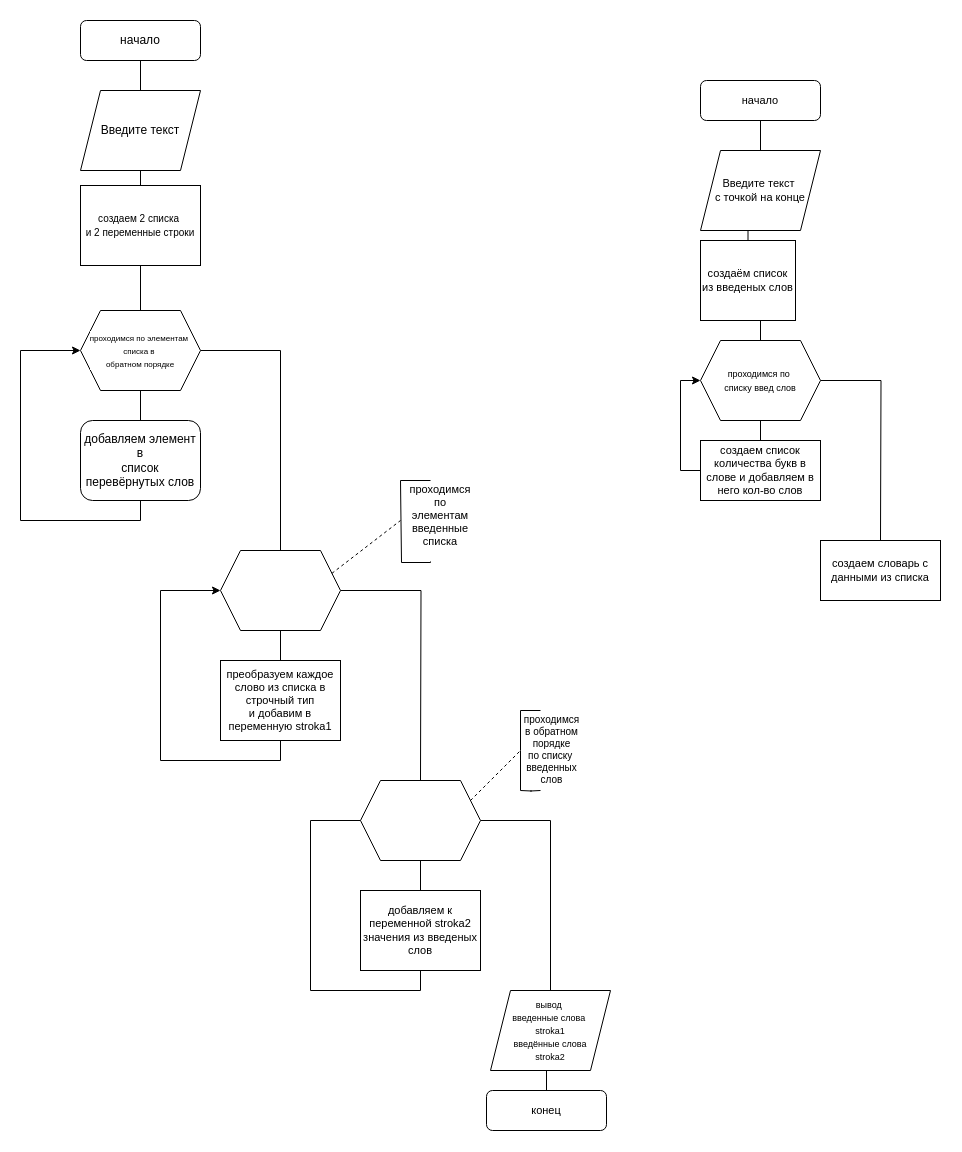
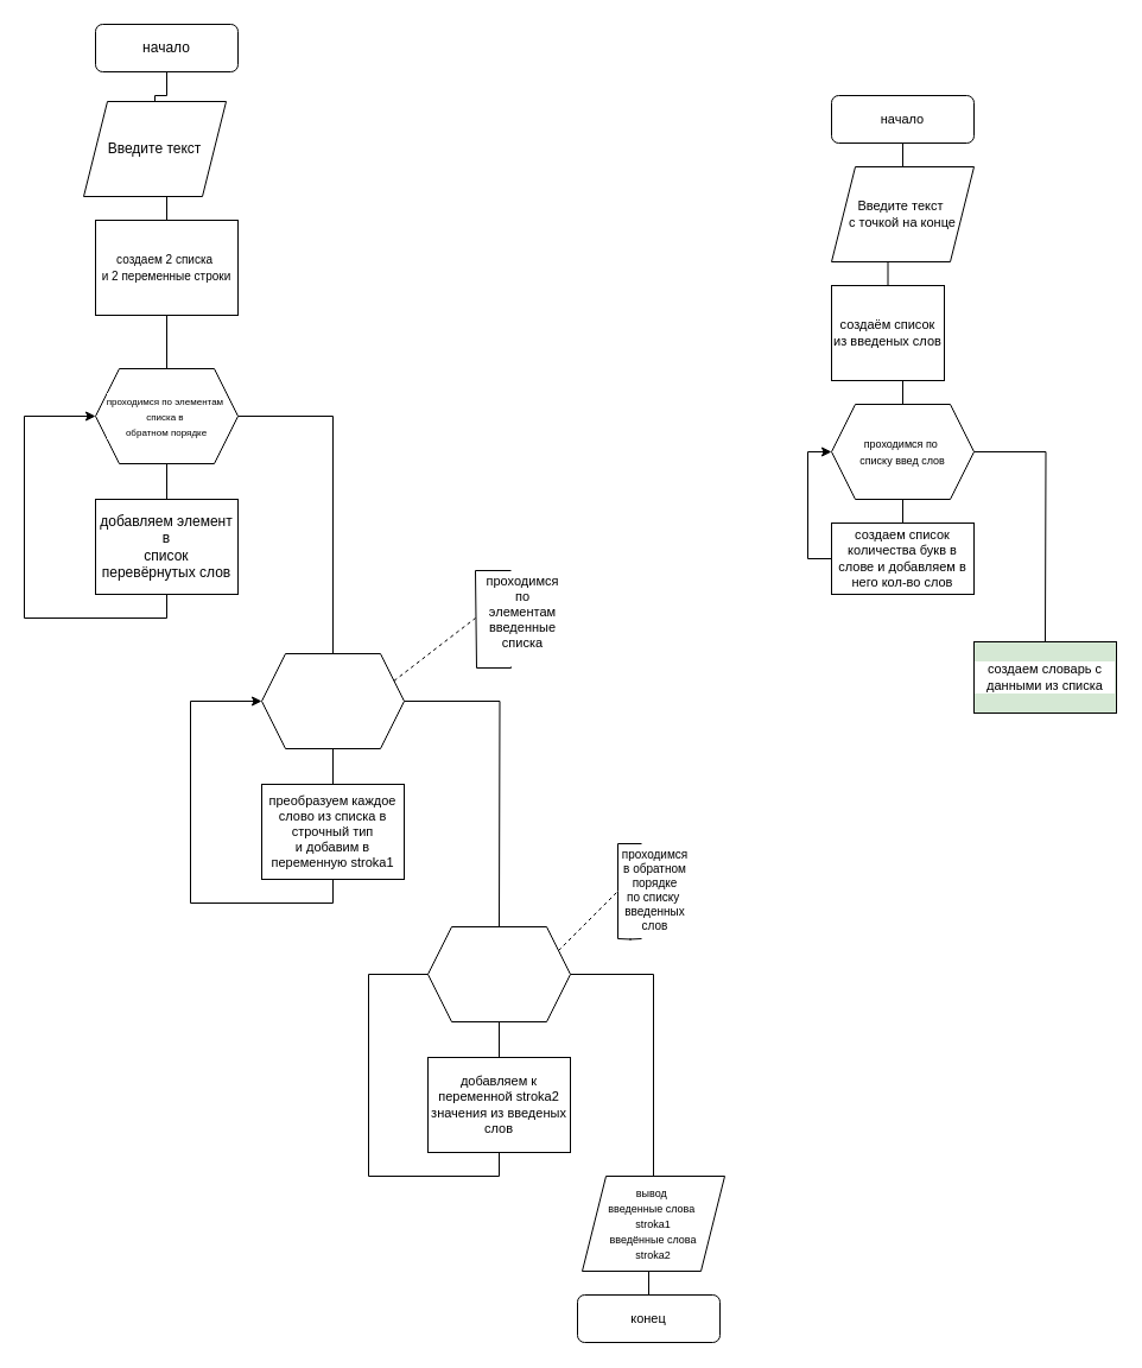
  <mxCell id="0" />
  <mxCell id="1" parent="0" />
  <mxCell id="2" style="edgeStyle=orthogonalEdgeStyle;rounded=0;orthogonalLoop=1;jettySize=auto;html=1;exitX=0.5;exitY=1;exitDx=0;exitDy=0;endArrow=none;endFill=0;" parent="1" source="3" target="5" edge="1"><mxGeometry relative="1" as="geometry" /></mxCell>
  <mxCell id="3" value="начало" style="rounded=1;whiteSpace=wrap;html=1;" parent="1" vertex="1"><mxGeometry x="80" y="20" width="120" height="40" as="geometry" /></mxCell>
  <mxCell id="4" style="edgeStyle=orthogonalEdgeStyle;shape=connector;rounded=0;orthogonalLoop=1;jettySize=auto;html=1;exitX=0.5;exitY=1;exitDx=0;exitDy=0;entryX=0.5;entryY=0;entryDx=0;entryDy=0;strokeColor=default;align=center;verticalAlign=middle;fontFamily=Helvetica;fontSize=11;fontColor=default;labelBackgroundColor=default;endArrow=none;endFill=0;" parent="1" source="5" target="7" edge="1"><mxGeometry relative="1" as="geometry" /></mxCell>
- <mxCell id="5" value="Введите текст" style="shape=parallelogram;perimeter=parallelogramPerimeter;whiteSpace=wrap;html=1;fixedSize=1;" parent="1" vertex="1"><mxGeometry x="80" y="90" width="120" height="80" as="geometry" /></mxCell>
+ <mxCell id="5" value="Введите текст" style="shape=parallelogram;perimeter=parallelogramPerimeter;whiteSpace=wrap;html=1;fixedSize=1;" parent="1" vertex="1"><mxGeometry x="70" y="85" width="120" height="80" as="geometry" /></mxCell>
  <mxCell id="6" style="edgeStyle=orthogonalEdgeStyle;shape=connector;rounded=0;orthogonalLoop=1;jettySize=auto;html=1;exitX=0.5;exitY=1;exitDx=0;exitDy=0;entryX=0.5;entryY=0;entryDx=0;entryDy=0;strokeColor=default;align=center;verticalAlign=middle;fontFamily=Helvetica;fontSize=11;fontColor=default;labelBackgroundColor=default;endArrow=none;endFill=0;" parent="1" source="7" target="10" edge="1"><mxGeometry relative="1" as="geometry" /></mxCell>
  <mxCell id="7" value="&lt;font size=&quot;1&quot;&gt;создаем 2 списка&amp;nbsp;&lt;/font&gt;&lt;div&gt;&lt;font size=&quot;1&quot;&gt;и 2 переменные строки&lt;/font&gt;&lt;/div&gt;" style="rounded=0;whiteSpace=wrap;html=1;fontFamily=Helvetica;fontSize=11;fontColor=default;labelBackgroundColor=default;" parent="1" vertex="1"><mxGeometry x="80" y="185" width="120" height="80" as="geometry" /></mxCell>
  <mxCell id="8" style="edgeStyle=orthogonalEdgeStyle;rounded=0;orthogonalLoop=1;jettySize=auto;html=1;exitX=0.5;exitY=1;exitDx=0;exitDy=0;entryX=0.5;entryY=0;entryDx=0;entryDy=0;endArrow=none;endFill=0;" edge="1" parent="1" source="10" target="12"><mxGeometry relative="1" as="geometry" /></mxCell>
  <mxCell id="9" style="edgeStyle=orthogonalEdgeStyle;shape=connector;rounded=0;orthogonalLoop=1;jettySize=auto;html=1;exitX=1;exitY=0.5;exitDx=0;exitDy=0;strokeColor=default;align=center;verticalAlign=middle;fontFamily=Helvetica;fontSize=11;fontColor=default;labelBackgroundColor=default;endArrow=none;endFill=0;" edge="1" parent="1" source="10" target="15"><mxGeometry relative="1" as="geometry"><mxPoint x="280" y="540" as="targetPoint" /></mxGeometry></mxCell>
  <mxCell id="10" value="&lt;font style=&quot;font-size: 8px;&quot;&gt;проходимся по элементам&amp;nbsp;&lt;/font&gt;&lt;div&gt;&lt;font style=&quot;font-size: 8px;&quot;&gt;списка в&amp;nbsp;&lt;/font&gt;&lt;/div&gt;&lt;div&gt;&lt;font style=&quot;font-size: 8px;&quot;&gt;обратном порядке&lt;/font&gt;&lt;/div&gt;" style="shape=hexagon;perimeter=hexagonPerimeter2;whiteSpace=wrap;html=1;fixedSize=1;fontFamily=Helvetica;fontSize=11;fontColor=default;labelBackgroundColor=default;" parent="1" vertex="1"><mxGeometry x="80" y="310" width="120" height="80" as="geometry" /></mxCell>
  <mxCell id="11" style="edgeStyle=orthogonalEdgeStyle;shape=connector;rounded=0;orthogonalLoop=1;jettySize=auto;html=1;exitX=0.5;exitY=1;exitDx=0;exitDy=0;entryX=0;entryY=0.5;entryDx=0;entryDy=0;strokeColor=default;align=center;verticalAlign=middle;fontFamily=Helvetica;fontSize=11;fontColor=default;labelBackgroundColor=default;endArrow=classic;endFill=1;" edge="1" parent="1" source="12" target="10"><mxGeometry relative="1" as="geometry"><Array as="points"><mxPoint x="140" y="520" /><mxPoint x="20" y="520" /><mxPoint x="20" y="350" /></Array></mxGeometry></mxCell>
- <mxCell id="12" value="добавляем элемент в&lt;div&gt;список перевёрнутых слов&lt;/div&gt;" style="whiteSpace=wrap;html=1;rounded=1;" vertex="1" parent="1"><mxGeometry x="80" y="420" width="120" height="80" as="geometry" /></mxCell>
+ <mxCell id="12" value="добавляем элемент в&lt;div&gt;список перевёрнутых слов&lt;/div&gt;" style="rounded=0;whiteSpace=wrap;html=1;" vertex="1" parent="1"><mxGeometry x="80" y="420" width="120" height="80" as="geometry" /></mxCell>
  <mxCell id="13" style="edgeStyle=orthogonalEdgeStyle;shape=connector;rounded=0;orthogonalLoop=1;jettySize=auto;html=1;exitX=0.5;exitY=1;exitDx=0;exitDy=0;entryX=0.5;entryY=0;entryDx=0;entryDy=0;strokeColor=default;align=center;verticalAlign=middle;fontFamily=Helvetica;fontSize=11;fontColor=default;labelBackgroundColor=default;endArrow=none;endFill=0;" edge="1" parent="1" source="15" target="21"><mxGeometry relative="1" as="geometry" /></mxCell>
  <mxCell id="14" style="edgeStyle=orthogonalEdgeStyle;shape=connector;rounded=0;orthogonalLoop=1;jettySize=auto;html=1;exitX=1;exitY=0.5;exitDx=0;exitDy=0;strokeColor=default;align=center;verticalAlign=middle;fontFamily=Helvetica;fontSize=11;fontColor=default;labelBackgroundColor=default;endArrow=none;endFill=0;" edge="1" parent="1" source="15"><mxGeometry relative="1" as="geometry"><mxPoint x="420" y="780" as="targetPoint" /></mxGeometry></mxCell>
  <mxCell id="15" value="" style="shape=hexagon;perimeter=hexagonPerimeter2;whiteSpace=wrap;html=1;fixedSize=1;fontFamily=Helvetica;fontSize=11;fontColor=default;labelBackgroundColor=default;" vertex="1" parent="1"><mxGeometry x="220" y="550" width="120" height="80" as="geometry" /></mxCell>
  <mxCell id="16" value="" style="endArrow=none;dashed=1;html=1;rounded=0;strokeColor=default;align=center;verticalAlign=middle;fontFamily=Helvetica;fontSize=11;fontColor=default;labelBackgroundColor=default;exitX=1;exitY=0.25;exitDx=0;exitDy=0;" edge="1" parent="1" source="15"><mxGeometry width="50" height="50" relative="1" as="geometry"><mxPoint x="210" y="560" as="sourcePoint" /><mxPoint x="400" y="520" as="targetPoint" /><Array as="points" /></mxGeometry></mxCell>
  <mxCell id="17" value="&lt;font&gt;проходимся по элементам введенные списка&lt;/font&gt;" style="text;html=1;align=center;verticalAlign=middle;whiteSpace=wrap;rounded=0;fontFamily=Helvetica;fontSize=11;fontColor=default;labelBackgroundColor=default;" vertex="1" parent="1"><mxGeometry x="410" y="500" width="60" height="30" as="geometry" /></mxCell>
  <mxCell id="18" value="" style="endArrow=none;html=1;rounded=0;strokeColor=default;align=center;verticalAlign=middle;fontFamily=Helvetica;fontSize=11;fontColor=default;labelBackgroundColor=default;edgeStyle=orthogonalEdgeStyle;" edge="1" parent="1"><mxGeometry width="50" height="50" relative="1" as="geometry"><mxPoint x="430" y="561" as="sourcePoint" /><mxPoint x="400" y="480" as="targetPoint" /><Array as="points"><mxPoint x="401" y="562" /><mxPoint x="401" y="480" /></Array></mxGeometry></mxCell>
  <mxCell id="19" value="" style="endArrow=none;html=1;rounded=0;strokeColor=default;align=center;verticalAlign=middle;fontFamily=Helvetica;fontSize=11;fontColor=default;labelBackgroundColor=default;edgeStyle=orthogonalEdgeStyle;" edge="1" parent="1"><mxGeometry width="50" height="50" relative="1" as="geometry"><mxPoint x="430" y="480" as="sourcePoint" /><mxPoint x="400" y="480" as="targetPoint" /></mxGeometry></mxCell>
  <mxCell id="20" style="edgeStyle=orthogonalEdgeStyle;shape=connector;rounded=0;orthogonalLoop=1;jettySize=auto;html=1;exitX=0.5;exitY=1;exitDx=0;exitDy=0;entryX=0;entryY=0.5;entryDx=0;entryDy=0;strokeColor=default;align=center;verticalAlign=middle;fontFamily=Helvetica;fontSize=11;fontColor=default;labelBackgroundColor=default;endArrow=classic;endFill=1;" edge="1" parent="1" source="21" target="15"><mxGeometry relative="1" as="geometry"><Array as="points"><mxPoint x="280" y="760" /><mxPoint x="160" y="760" /><mxPoint x="160" y="590" /></Array></mxGeometry></mxCell>
  <mxCell id="21" value="преобразуем каждое слово из списка в строчный тип&lt;div&gt;и добавим в переменную stroka1&lt;/div&gt;" style="rounded=0;whiteSpace=wrap;html=1;fontFamily=Helvetica;fontSize=11;fontColor=default;labelBackgroundColor=default;" vertex="1" parent="1"><mxGeometry x="220" y="660" width="120" height="80" as="geometry" /></mxCell>
  <mxCell id="22" style="edgeStyle=orthogonalEdgeStyle;shape=connector;rounded=0;orthogonalLoop=1;jettySize=auto;html=1;exitX=0.5;exitY=1;exitDx=0;exitDy=0;entryX=0.5;entryY=0;entryDx=0;entryDy=0;strokeColor=default;align=center;verticalAlign=middle;fontFamily=Helvetica;fontSize=11;fontColor=default;labelBackgroundColor=default;endArrow=none;endFill=0;" edge="1" parent="1" source="24" target="30"><mxGeometry relative="1" as="geometry" /></mxCell>
  <mxCell id="23" style="edgeStyle=orthogonalEdgeStyle;shape=connector;rounded=0;orthogonalLoop=1;jettySize=auto;html=1;exitX=1;exitY=0.5;exitDx=0;exitDy=0;strokeColor=default;align=center;verticalAlign=middle;fontFamily=Helvetica;fontSize=11;fontColor=default;labelBackgroundColor=default;endArrow=none;endFill=0;" edge="1" parent="1" source="24" target="32"><mxGeometry relative="1" as="geometry"><mxPoint x="550" y="1020" as="targetPoint" /></mxGeometry></mxCell>
  <mxCell id="24" value="" style="shape=hexagon;perimeter=hexagonPerimeter2;whiteSpace=wrap;html=1;fixedSize=1;fontFamily=Helvetica;fontSize=11;fontColor=default;labelBackgroundColor=default;" vertex="1" parent="1"><mxGeometry x="360" y="780" width="120" height="80" as="geometry" /></mxCell>
  <mxCell id="25" value="" style="endArrow=none;dashed=1;html=1;rounded=0;strokeColor=default;align=center;verticalAlign=middle;fontFamily=Helvetica;fontSize=11;fontColor=default;labelBackgroundColor=default;" edge="1" parent="1"><mxGeometry width="50" height="50" relative="1" as="geometry"><mxPoint x="470" y="800" as="sourcePoint" /><mxPoint x="520" y="750" as="targetPoint" /></mxGeometry></mxCell>
  <mxCell id="26" value="" style="endArrow=none;html=1;rounded=0;strokeColor=default;align=center;verticalAlign=middle;fontFamily=Helvetica;fontSize=11;fontColor=default;labelBackgroundColor=default;edgeStyle=orthogonalEdgeStyle;" edge="1" parent="1"><mxGeometry width="50" height="50" relative="1" as="geometry"><mxPoint x="520" y="790" as="sourcePoint" /><mxPoint x="540" y="710" as="targetPoint" /><Array as="points"><mxPoint x="520" y="750" /><mxPoint x="520" y="750" /></Array></mxGeometry></mxCell>
  <mxCell id="27" value="" style="endArrow=none;html=1;rounded=0;strokeColor=default;align=center;verticalAlign=middle;fontFamily=Helvetica;fontSize=11;fontColor=default;labelBackgroundColor=default;edgeStyle=orthogonalEdgeStyle;" edge="1" parent="1"><mxGeometry width="50" height="50" relative="1" as="geometry"><mxPoint x="520" y="790" as="sourcePoint" /><mxPoint x="540" y="790" as="targetPoint" /></mxGeometry></mxCell>
  <mxCell id="28" value="&lt;span style=&quot;text-wrap-mode: wrap;&quot;&gt;проходимся в обратном&lt;/span&gt;&lt;div&gt;&lt;span style=&quot;text-wrap-mode: wrap;&quot;&gt;&amp;nbsp;порядке&amp;nbsp;&lt;/span&gt;&lt;div&gt;&lt;span style=&quot;text-wrap-mode: wrap;&quot;&gt;по списку&amp;nbsp;&lt;/span&gt;&lt;/div&gt;&lt;div&gt;&lt;span style=&quot;text-wrap-mode: wrap;&quot;&gt;введенных слов&lt;/span&gt;&lt;/div&gt;&lt;/div&gt;" style="text;html=1;align=center;verticalAlign=middle;resizable=0;points=[];autosize=1;strokeColor=none;fillColor=none;fontFamily=Helvetica;fontSize=10;fontColor=default;labelBackgroundColor=default;" vertex="1" parent="1"><mxGeometry x="486" y="719" width="130" height="60" as="geometry" /></mxCell>
  <mxCell id="29" style="edgeStyle=orthogonalEdgeStyle;shape=connector;rounded=0;orthogonalLoop=1;jettySize=auto;html=1;exitX=0.5;exitY=1;exitDx=0;exitDy=0;entryX=0;entryY=0.5;entryDx=0;entryDy=0;strokeColor=default;align=center;verticalAlign=middle;fontFamily=Helvetica;fontSize=11;fontColor=default;labelBackgroundColor=default;endArrow=none;endFill=0;" edge="1" parent="1" source="30" target="24"><mxGeometry relative="1" as="geometry"><Array as="points"><mxPoint x="420" y="990" /><mxPoint x="310" y="990" /><mxPoint x="310" y="820" /></Array></mxGeometry></mxCell>
  <mxCell id="30" value="добавляем к переменной stroka2 значения из введеных слов" style="rounded=0;whiteSpace=wrap;html=1;fontFamily=Helvetica;fontSize=11;fontColor=default;labelBackgroundColor=default;" vertex="1" parent="1"><mxGeometry x="360" y="890" width="120" height="80" as="geometry" /></mxCell>
  <mxCell id="31" style="edgeStyle=orthogonalEdgeStyle;shape=connector;rounded=0;orthogonalLoop=1;jettySize=auto;html=1;exitX=0.5;exitY=1;exitDx=0;exitDy=0;entryX=0.5;entryY=0;entryDx=0;entryDy=0;strokeColor=default;align=center;verticalAlign=middle;fontFamily=Helvetica;fontSize=11;fontColor=default;labelBackgroundColor=default;endArrow=none;endFill=0;" edge="1" parent="1" source="32" target="33"><mxGeometry relative="1" as="geometry" /></mxCell>
  <mxCell id="32" value="&lt;font style=&quot;font-size: 9px;&quot;&gt;вывод&amp;nbsp;&lt;/font&gt;&lt;div&gt;&lt;font style=&quot;font-size: 9px;&quot;&gt;введенные слова&amp;nbsp;&lt;/font&gt;&lt;/div&gt;&lt;div&gt;&lt;font style=&quot;font-size: 9px;&quot;&gt;stroka1&lt;/font&gt;&lt;/div&gt;&lt;div&gt;&lt;font style=&quot;font-size: 9px;&quot;&gt;введённые слова&lt;/font&gt;&lt;/div&gt;&lt;div&gt;&lt;font style=&quot;font-size: 9px;&quot;&gt;stroka2&lt;/font&gt;&lt;/div&gt;" style="shape=parallelogram;perimeter=parallelogramPerimeter;whiteSpace=wrap;html=1;fixedSize=1;fontFamily=Helvetica;fontSize=11;fontColor=default;labelBackgroundColor=default;" vertex="1" parent="1"><mxGeometry x="490" y="990" width="120" height="80" as="geometry" /></mxCell>
  <mxCell id="33" value="конец" style="rounded=1;whiteSpace=wrap;html=1;fontFamily=Helvetica;fontSize=11;fontColor=default;labelBackgroundColor=default;" vertex="1" parent="1"><mxGeometry x="486" y="1090" width="120" height="40" as="geometry" /></mxCell>
  <mxCell id="34" style="edgeStyle=orthogonalEdgeStyle;shape=connector;rounded=0;orthogonalLoop=1;jettySize=auto;html=1;exitX=0.5;exitY=1;exitDx=0;exitDy=0;entryX=0.5;entryY=0;entryDx=0;entryDy=0;strokeColor=default;align=center;verticalAlign=middle;fontFamily=Helvetica;fontSize=11;fontColor=default;labelBackgroundColor=default;endArrow=none;endFill=0;" edge="1" parent="1" source="35" target="37"><mxGeometry relative="1" as="geometry" /></mxCell>
  <mxCell id="35" value="начало" style="rounded=1;whiteSpace=wrap;html=1;fontFamily=Helvetica;fontSize=11;fontColor=default;labelBackgroundColor=default;" vertex="1" parent="1"><mxGeometry x="700" y="80" width="120" height="40" as="geometry" /></mxCell>
  <mxCell id="36" style="edgeStyle=orthogonalEdgeStyle;shape=connector;rounded=0;orthogonalLoop=1;jettySize=auto;html=1;exitX=0.5;exitY=1;exitDx=0;exitDy=0;entryX=0.5;entryY=0;entryDx=0;entryDy=0;strokeColor=default;align=center;verticalAlign=middle;fontFamily=Helvetica;fontSize=11;fontColor=default;labelBackgroundColor=default;endArrow=none;endFill=0;" edge="1" parent="1" source="37" target="39"><mxGeometry relative="1" as="geometry" /></mxCell>
- <mxCell id="37" value="Введите текст&amp;nbsp;&lt;div&gt;с точкой на конце&lt;/div&gt;" style="shape=parallelogram;perimeter=parallelogramPerimeter;whiteSpace=wrap;html=1;fixedSize=1;fontFamily=Helvetica;fontSize=11;fontColor=default;labelBackgroundColor=default;" vertex="1" parent="1"><mxGeometry x="700" y="150" width="120" height="80" as="geometry" /></mxCell>
+ <mxCell id="37" value="Введите текст&amp;nbsp;&lt;div&gt;с точкой на конце&lt;/div&gt;" style="shape=parallelogram;perimeter=parallelogramPerimeter;whiteSpace=wrap;html=1;fixedSize=1;fontFamily=Helvetica;fontSize=11;fontColor=default;labelBackgroundColor=default;" vertex="1" parent="1"><mxGeometry x="700" y="140" width="120" height="80" as="geometry" /></mxCell>
  <mxCell id="38" style="edgeStyle=orthogonalEdgeStyle;shape=connector;rounded=0;orthogonalLoop=1;jettySize=auto;html=1;exitX=0.5;exitY=1;exitDx=0;exitDy=0;entryX=0.5;entryY=0;entryDx=0;entryDy=0;strokeColor=default;align=center;verticalAlign=middle;fontFamily=Helvetica;fontSize=11;fontColor=default;labelBackgroundColor=default;endArrow=none;endFill=0;" edge="1" parent="1" source="39" target="42"><mxGeometry relative="1" as="geometry" /></mxCell>
  <mxCell id="39" value="создаём список из введеных слов" style="rounded=0;whiteSpace=wrap;html=1;fontFamily=Helvetica;fontSize=11;fontColor=default;labelBackgroundColor=default;" vertex="1" parent="1"><mxGeometry x="700" y="240" width="95" height="80" as="geometry" /></mxCell>
  <mxCell id="40" style="edgeStyle=orthogonalEdgeStyle;shape=connector;rounded=0;orthogonalLoop=1;jettySize=auto;html=1;exitX=0.5;exitY=1;exitDx=0;exitDy=0;strokeColor=default;align=center;verticalAlign=middle;fontFamily=Helvetica;fontSize=11;fontColor=default;labelBackgroundColor=default;endArrow=none;endFill=0;" edge="1" parent="1" source="42" target="44"><mxGeometry relative="1" as="geometry" /></mxCell>
  <mxCell id="41" style="edgeStyle=orthogonalEdgeStyle;shape=connector;rounded=0;orthogonalLoop=1;jettySize=auto;html=1;exitX=1;exitY=0.5;exitDx=0;exitDy=0;strokeColor=default;align=center;verticalAlign=middle;fontFamily=Helvetica;fontSize=11;fontColor=default;labelBackgroundColor=default;endArrow=none;endFill=0;" edge="1" parent="1" source="42"><mxGeometry relative="1" as="geometry"><mxPoint x="880" y="540" as="targetPoint" /></mxGeometry></mxCell>
  <mxCell id="42" value="&lt;font style=&quot;font-size: 9px;&quot;&gt;проходимся по&amp;nbsp;&lt;/font&gt;&lt;div&gt;&lt;font style=&quot;font-size: 9px;&quot;&gt;списку введ слов&lt;/font&gt;&lt;/div&gt;" style="shape=hexagon;perimeter=hexagonPerimeter2;whiteSpace=wrap;html=1;fixedSize=1;fontFamily=Helvetica;fontSize=11;fontColor=default;labelBackgroundColor=default;" vertex="1" parent="1"><mxGeometry x="700" y="340" width="120" height="80" as="geometry" /></mxCell>
  <mxCell id="43" style="edgeStyle=orthogonalEdgeStyle;shape=connector;rounded=0;orthogonalLoop=1;jettySize=auto;html=1;exitX=0;exitY=0.5;exitDx=0;exitDy=0;entryX=0;entryY=0.5;entryDx=0;entryDy=0;strokeColor=default;align=center;verticalAlign=middle;fontFamily=Helvetica;fontSize=11;fontColor=default;labelBackgroundColor=default;endArrow=classic;endFill=1;" edge="1" parent="1" source="44" target="42"><mxGeometry relative="1" as="geometry" /></mxCell>
  <mxCell id="44" value="создаем список количества букв в слове и добавляем в него кол-во слов" style="rounded=0;whiteSpace=wrap;html=1;fontFamily=Helvetica;fontSize=11;fontColor=default;labelBackgroundColor=default;" vertex="1" parent="1"><mxGeometry x="700" y="440" width="120" height="60" as="geometry" /></mxCell>
- <mxCell id="45" value="создаем словарь с данными из списка" style="rounded=0;whiteSpace=wrap;html=1;fontFamily=Helvetica;fontSize=11;fontColor=default;labelBackgroundColor=default;" vertex="1" parent="1"><mxGeometry x="820" y="540" width="120" height="60" as="geometry" /></mxCell>
+ <mxCell id="45" value="создаем словарь с данными из списка" style="rounded=0;whiteSpace=wrap;html=1;fontFamily=Helvetica;fontSize=11;fontColor=default;labelBackgroundColor=default;fillColor=#d5e8d4;" vertex="1" parent="1"><mxGeometry x="820" y="540" width="120" height="60" as="geometry" /></mxCell>
